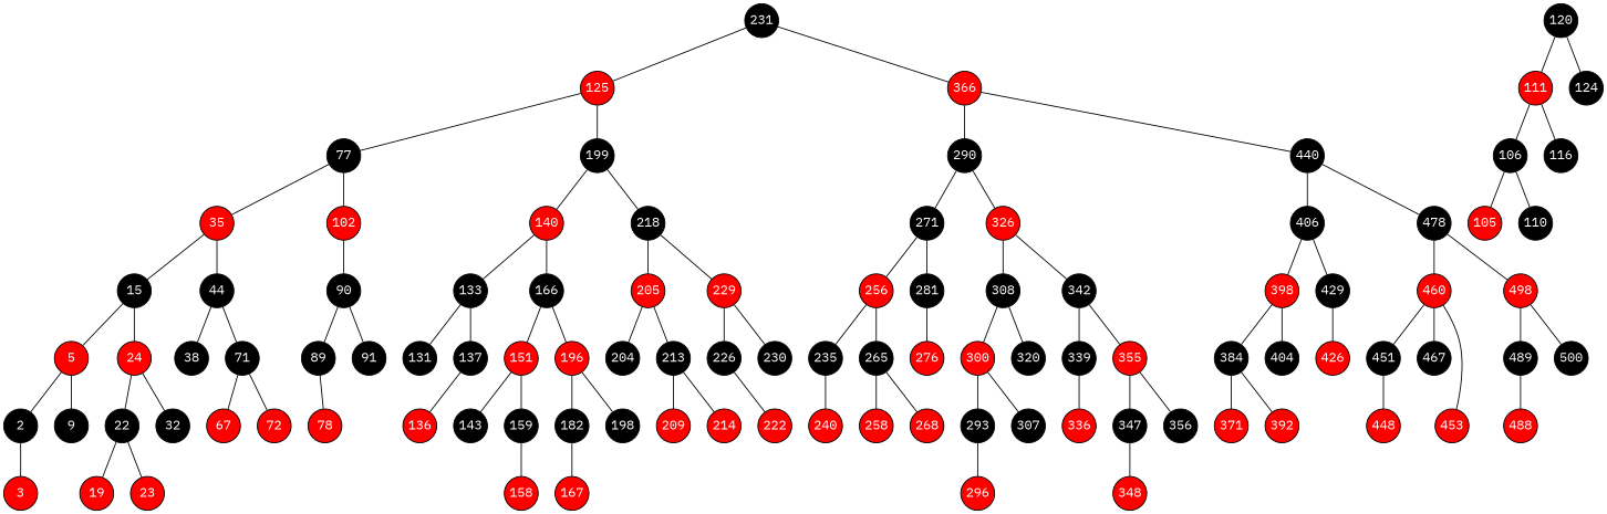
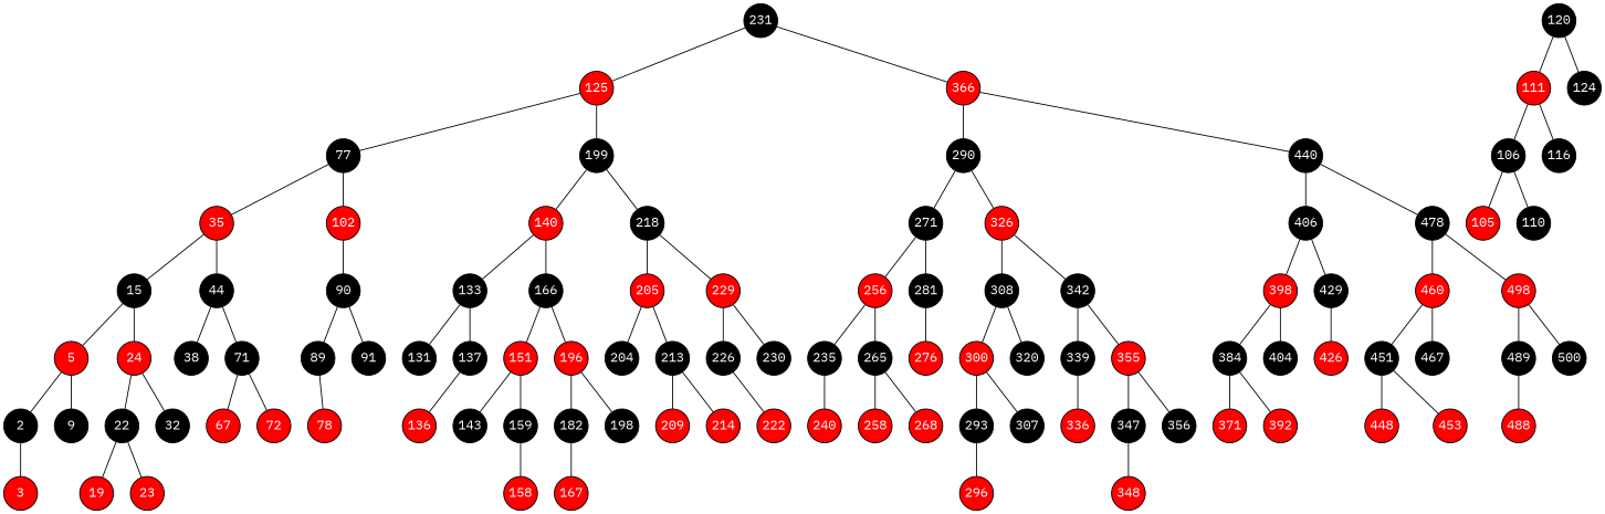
  graph {
    fontname="IBM Plex Mono"
    node [fillcolor=black fixedsize=true fontcolor=white fontname="IBM Plex Mono" shape=circle style=filled]
    edge [dir=none fontname="IBM Plex Mono"]
    231 [width=0.5]
    125 [fillcolor=red width=0.5]
    366 [fillcolor=red width=0.5]
    77 [width=0.5]
    199 [width=0.5]
    290 [width=0.5]
    440 [width=0.5]
    35 [fillcolor=red width=0.5]
    102 [fillcolor=red width=0.5]
    140 [fillcolor=red width=0.5]
    218 [width=0.5]
    15 [width=0.5]
    44 [width=0.5]
    90 [width=0.5]
    5 [fillcolor=red width=0.5]
    24 [fillcolor=red width=0.5]
    38 [width=0.5]
    71 [width=0.5]
    2 [width=0.5]
    9 [width=0.5]
    22 [width=0.5]
    32 [width=0.5]
    3 [fillcolor=red width=0.5]
    19 [fillcolor=red width=0.5]
    23 [fillcolor=red width=0.5]
    67 [fillcolor=red width=0.5]
    72 [fillcolor=red width=0.5]
    89 [width=0.5]
    91 [width=0.5]
    120 [width=0.5]
    111 [fillcolor=red width=0.5]
    124 [width=0.5]
    78 [fillcolor=red width=0.5]
    106 [width=0.5]
    116 [width=0.5]
    105 [fillcolor=red width=0.5]
    110 [width=0.5]
    133 [width=0.5]
    166 [width=0.5]
    205 [fillcolor=red width=0.5]
    229 [fillcolor=red width=0.5]
    131 [width=0.5]
    137 [width=0.5]
    151 [fillcolor=red width=0.5]
    196 [fillcolor=red width=0.5]
    136 [fillcolor=red width=0.5]
    143 [width=0.5]
    159 [width=0.5]
    182 [width=0.5]
    198 [width=0.5]
    158 [fillcolor=red width=0.5]
    167 [fillcolor=red width=0.5]
    204 [width=0.5]
    213 [width=0.5]
    226 [width=0.5]
    230 [width=0.5]
    209 [fillcolor=red width=0.5]
    214 [fillcolor=red width=0.5]
    222 [fillcolor=red width=0.5]
    271 [width=0.5]
    326 [fillcolor=red width=0.5]
    406 [width=0.5]
    478 [width=0.5]
    256 [fillcolor=red width=0.5]
    281 [width=0.5]
    308 [width=0.5]
    342 [width=0.5]
    235 [width=0.5]
    265 [width=0.5]
    276 [fillcolor=red width=0.5]
    240 [fillcolor=red width=0.5]
    258 [fillcolor=red width=0.5]
    268 [fillcolor=red width=0.5]
    300 [fillcolor=red width=0.5]
    320 [width=0.5]
    339 [width=0.5]
    355 [fillcolor=red width=0.5]
    293 [width=0.5]
    307 [width=0.5]
    296 [fillcolor=red width=0.5]
    336 [fillcolor=red width=0.5]
    347 [width=0.5]
    356 [width=0.5]
    348 [fillcolor=red width=0.5]
    398 [fillcolor=red width=0.5]
    429 [width=0.5]
    460 [fillcolor=red width=0.5]
    498 [fillcolor=red width=0.5]
    384 [width=0.5]
    404 [width=0.5]
    426 [fillcolor=red width=0.5]
    371 [fillcolor=red width=0.5]
    392 [fillcolor=red width=0.5]
    451 [width=0.5]
    467 [width=0.5]
    489 [width=0.5]
    500 [width=0.5]
    448 [fillcolor=red width=0.5]
    453 [fillcolor=red width=0.5]
    488 [fillcolor=red width=0.5]
    231 -- 125
    231 -- 366
    125 -- 77
    125 -- 199
    366 -- 290
    366 -- 440
    77 -- 35
    77 -- 102
    199 -- 140
    199 -- 218
    290 -- 271
    290 -- 326
    440 -- 406
    440 -- 478
    35 -- 15
    35 -- 44
    102 -- 90
    140 -- 133
    140 -- 166
    218 -- 205
    218 -- 229
    15 -- 5
    15 -- 24
    44 -- 38
    44 -- 71
    90 -- 89
    90 -- 91
    5 -- 2
    5 -- 9
    24 -- 22
    24 -- 32
    71 -- 67
    71 -- 72
    2 -- 3
    22 -- 19
    22 -- 23
    89 -- 78
    120 -- 111
    120 -- 124
    111 -- 106
    111 -- 116
    106 -- 105
    106 -- 110
    133 -- 131
    133 -- 137
    166 -- 151
    166 -- 196
    205 -- 204
    205 -- 213
    229 -- 226
    229 -- 230
    137 -- 136
    151 -- 143
    151 -- 159
    196 -- 182
    196 -- 198
    159 -- 158
    182 -- 167
    213 -- 209
    213 -- 214
    226 -- 222
    271 -- 256
    271 -- 281
    326 -- 308
    326 -- 342
    406 -- 398
    406 -- 429
    478 -- 460
    478 -- 498
    256 -- 235
    256 -- 265
    281 -- 276
    308 -- 300
    308 -- 320
    342 -- 339
    342 -- 355
    235 -- 240
    265 -- 258
    265 -- 268
    300 -- 293
    300 -- 307
    339 -- 336
    355 -- 347
    355 -- 356
    293 -- 296
    347 -- 348
    398 -- 384
    398 -- 404
    429 -- 426
    460 -- 451
    460 -- 467
    498 -- 489
    498 -- 500
    384 -- 371
    384 -- 392
    451 -- 448
-   460 -- 453
+   451 -- 453
    489 -- 488
  }
